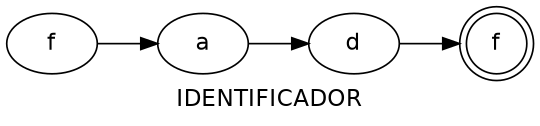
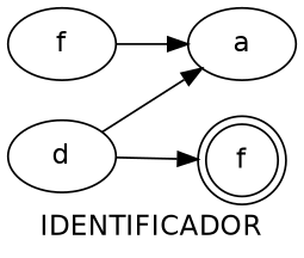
  digraph {
    label=IDENTIFICADOR
    rankdir=LR
    fontname="DejaVu Sans"
    node [fontname="DejaVu Sans"]
    edge [fontname="DejaVu Sans"]
    n1 [label=f]
    n2 [label=a]
    n3 [label=d]
    n4 [label=f shape=doublecircle]
    n1 -> n2
-   n2 -> n3
+   n3 -> n2
    n3 -> n4
  }
